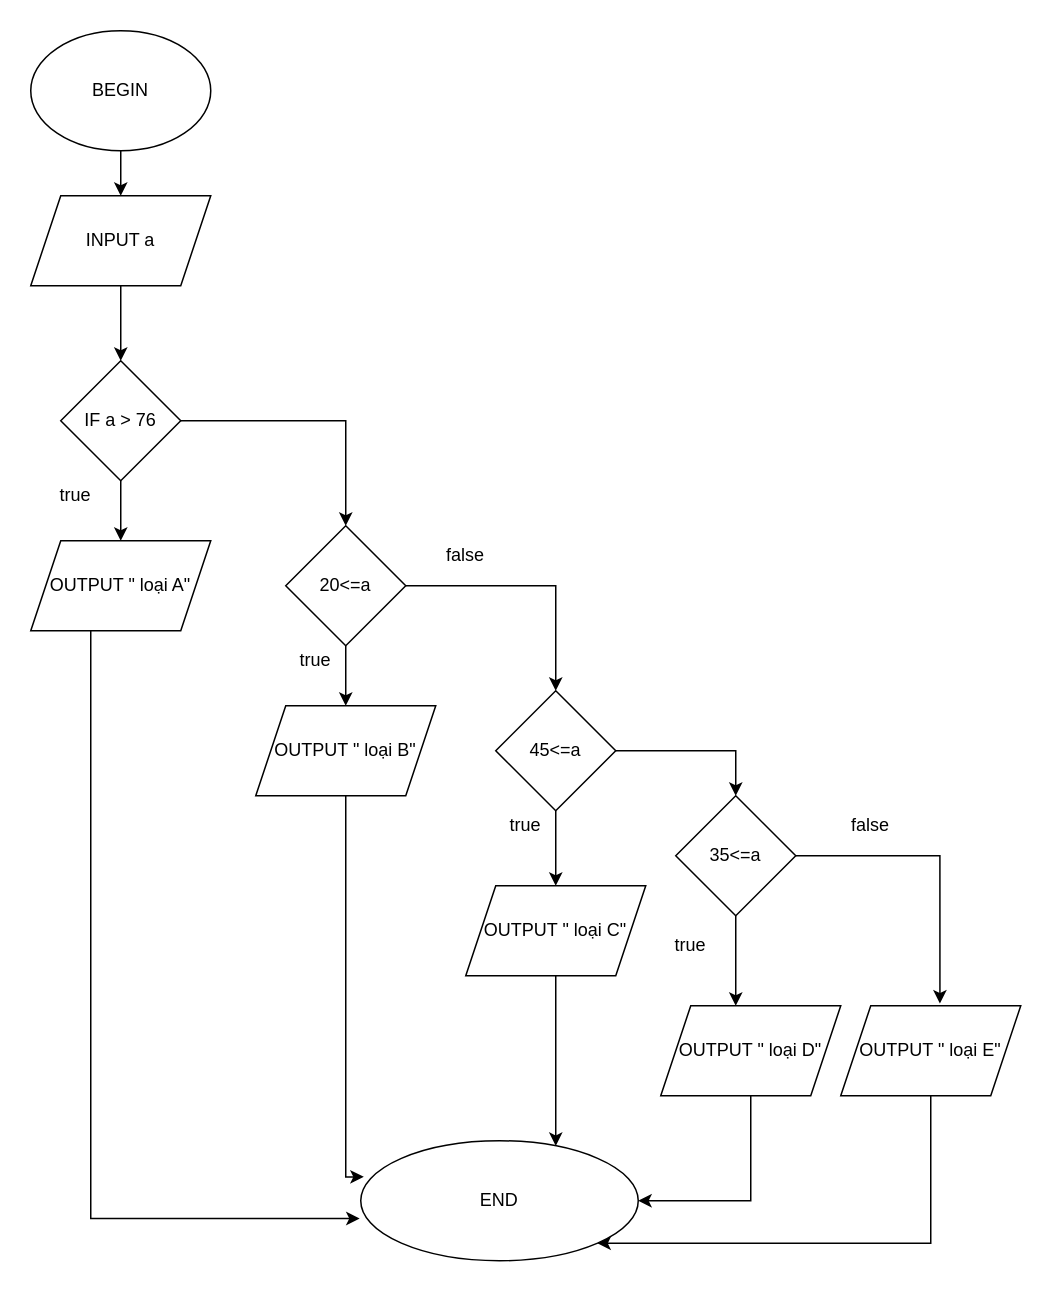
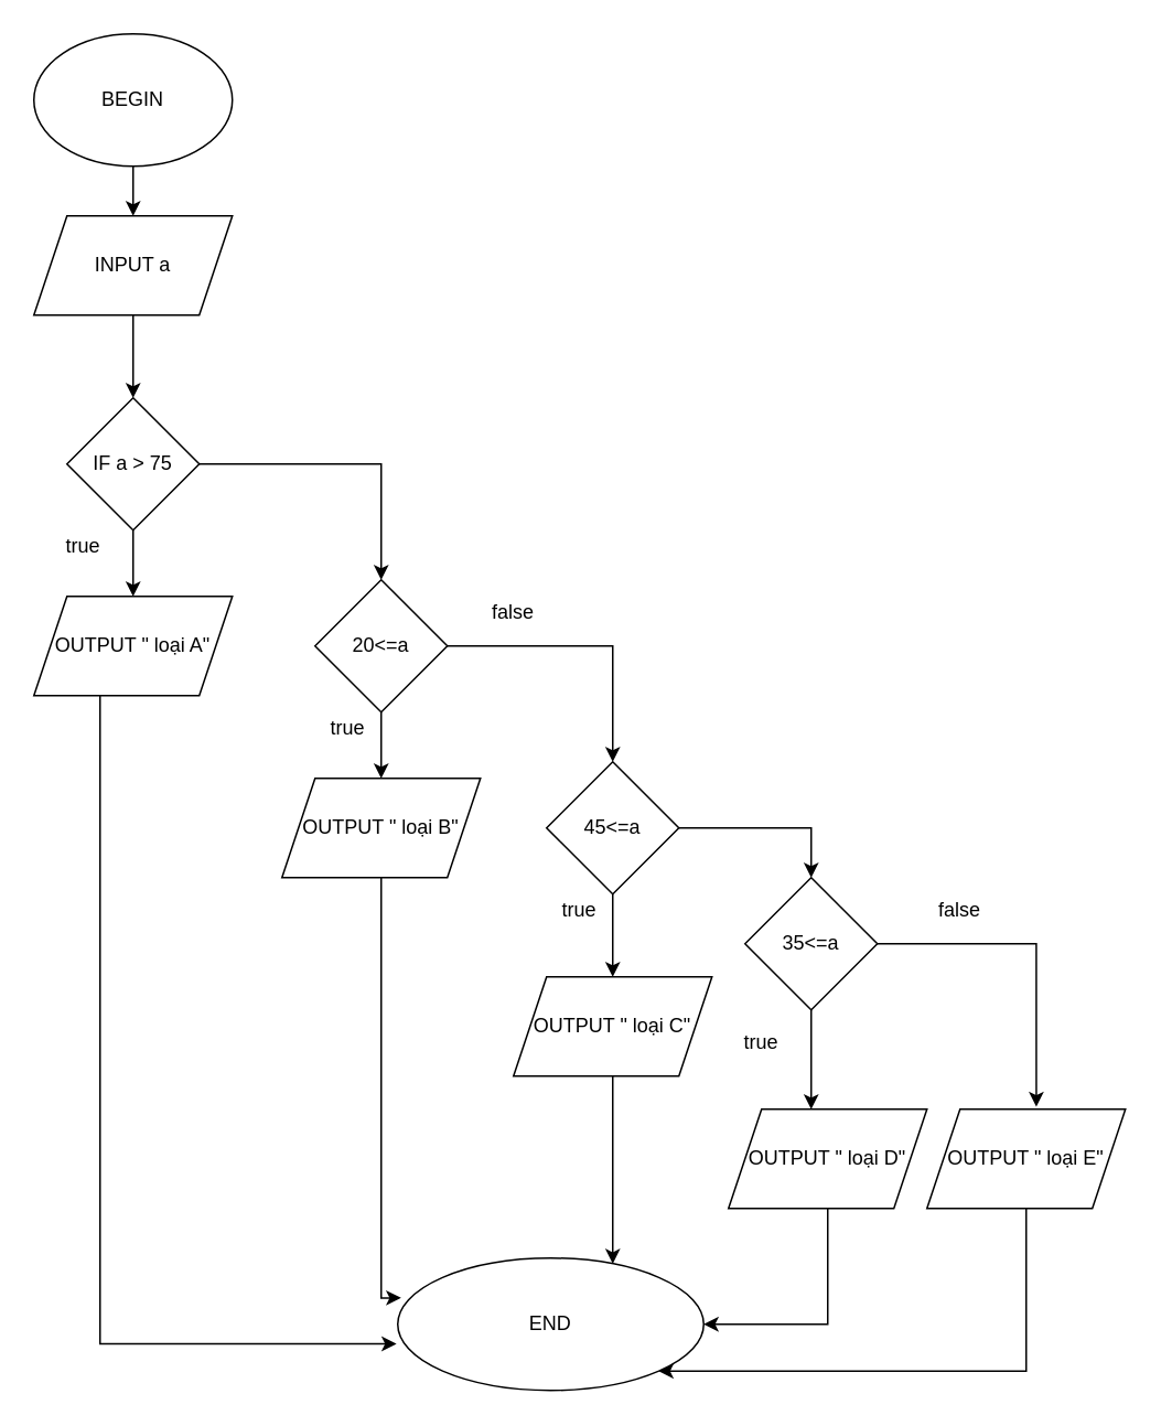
  <mxCell id="0" />
  <mxCell id="1" parent="0" />
  <mxCell id="2" value="" style="edgeStyle=orthogonalEdgeStyle;rounded=0;orthogonalLoop=1;jettySize=auto;html=1;" edge="1" parent="1" source="3" target="5"><mxGeometry relative="1" as="geometry" /></mxCell>
  <mxCell id="3" value="BEGIN" style="ellipse;whiteSpace=wrap;html=1;" vertex="1" parent="1"><mxGeometry x="20" y="20" width="120" height="80" as="geometry" /></mxCell>
  <mxCell id="4" value="" style="edgeStyle=orthogonalEdgeStyle;rounded=0;orthogonalLoop=1;jettySize=auto;html=1;" edge="1" parent="1" source="5" target="8"><mxGeometry relative="1" as="geometry" /></mxCell>
  <mxCell id="5" value="INPUT a" style="shape=parallelogram;perimeter=parallelogramPerimeter;whiteSpace=wrap;html=1;fixedSize=1;" vertex="1" parent="1"><mxGeometry x="20" y="130" width="120" height="60" as="geometry" /></mxCell>
  <mxCell id="6" value="" style="edgeStyle=orthogonalEdgeStyle;rounded=0;orthogonalLoop=1;jettySize=auto;html=1;" edge="1" parent="1" source="8" target="10"><mxGeometry relative="1" as="geometry" /></mxCell>
  <mxCell id="7" style="edgeStyle=orthogonalEdgeStyle;rounded=0;orthogonalLoop=1;jettySize=auto;html=1;entryX=0.5;entryY=0;entryDx=0;entryDy=0;" edge="1" parent="1" source="8" target="13"><mxGeometry relative="1" as="geometry" /></mxCell>
- <mxCell id="8" value="IF a &amp;gt; 76" style="rhombus;whiteSpace=wrap;html=1;" vertex="1" parent="1"><mxGeometry x="40" y="240" width="80" height="80" as="geometry" /></mxCell>
+ <mxCell id="8" value="IF a &amp;gt; 75" style="rhombus;whiteSpace=wrap;html=1;" vertex="1" parent="1"><mxGeometry x="40" y="240" width="80" height="80" as="geometry" /></mxCell>
  <mxCell id="9" style="edgeStyle=orthogonalEdgeStyle;rounded=0;orthogonalLoop=1;jettySize=auto;html=1;entryX=-0.004;entryY=0.648;entryDx=0;entryDy=0;entryPerimeter=0;" edge="1" parent="1" source="10" target="34"><mxGeometry relative="1" as="geometry"><Array as="points"><mxPoint x="60" y="812" /></Array></mxGeometry></mxCell>
  <mxCell id="10" value="OUTPUT &quot; loại A&quot;" style="shape=parallelogram;perimeter=parallelogramPerimeter;whiteSpace=wrap;html=1;fixedSize=1;" vertex="1" parent="1"><mxGeometry x="20" y="360" width="120" height="60" as="geometry" /></mxCell>
  <mxCell id="11" value="" style="edgeStyle=orthogonalEdgeStyle;rounded=0;orthogonalLoop=1;jettySize=auto;html=1;" edge="1" parent="1" source="13" target="15"><mxGeometry relative="1" as="geometry" /></mxCell>
  <mxCell id="12" style="edgeStyle=orthogonalEdgeStyle;rounded=0;orthogonalLoop=1;jettySize=auto;html=1;" edge="1" parent="1" source="13" target="18"><mxGeometry relative="1" as="geometry" /></mxCell>
  <mxCell id="13" value="20&amp;lt;=a" style="rhombus;whiteSpace=wrap;html=1;" vertex="1" parent="1"><mxGeometry x="190" y="350" width="80" height="80" as="geometry" /></mxCell>
  <mxCell id="14" style="edgeStyle=orthogonalEdgeStyle;rounded=0;orthogonalLoop=1;jettySize=auto;html=1;entryX=0.011;entryY=0.301;entryDx=0;entryDy=0;entryPerimeter=0;" edge="1" parent="1" source="15" target="34"><mxGeometry relative="1" as="geometry"><mxPoint x="230" y="790" as="targetPoint" /><Array as="points"><mxPoint x="230" y="784" /></Array></mxGeometry></mxCell>
  <mxCell id="15" value="OUTPUT &quot; loại B&quot;" style="shape=parallelogram;perimeter=parallelogramPerimeter;whiteSpace=wrap;html=1;fixedSize=1;" vertex="1" parent="1"><mxGeometry x="170" y="470" width="120" height="60" as="geometry" /></mxCell>
  <mxCell id="16" value="" style="edgeStyle=orthogonalEdgeStyle;rounded=0;orthogonalLoop=1;jettySize=auto;html=1;" edge="1" parent="1" source="18" target="20"><mxGeometry relative="1" as="geometry" /></mxCell>
  <mxCell id="17" style="edgeStyle=orthogonalEdgeStyle;rounded=0;orthogonalLoop=1;jettySize=auto;html=1;entryX=0.5;entryY=0;entryDx=0;entryDy=0;" edge="1" parent="1" source="18" target="23"><mxGeometry relative="1" as="geometry"><Array as="points"><mxPoint x="490" y="500" /></Array></mxGeometry></mxCell>
  <mxCell id="18" value="45&amp;lt;=a" style="rhombus;whiteSpace=wrap;html=1;" vertex="1" parent="1"><mxGeometry x="330" y="460" width="80" height="80" as="geometry" /></mxCell>
  <mxCell id="19" style="edgeStyle=orthogonalEdgeStyle;rounded=0;orthogonalLoop=1;jettySize=auto;html=1;" edge="1" parent="1" source="20" target="34"><mxGeometry relative="1" as="geometry"><Array as="points"><mxPoint x="370" y="800" /></Array></mxGeometry></mxCell>
  <mxCell id="20" value="OUTPUT &quot; loại C&quot;" style="shape=parallelogram;perimeter=parallelogramPerimeter;whiteSpace=wrap;html=1;fixedSize=1;" vertex="1" parent="1"><mxGeometry x="310" y="590" width="120" height="60" as="geometry" /></mxCell>
  <mxCell id="21" value="" style="edgeStyle=orthogonalEdgeStyle;rounded=0;orthogonalLoop=1;jettySize=auto;html=1;" edge="1" parent="1" source="23" target="25"><mxGeometry relative="1" as="geometry"><Array as="points"><mxPoint x="490" y="650" /><mxPoint x="490" y="650" /></Array></mxGeometry></mxCell>
  <mxCell id="22" style="edgeStyle=orthogonalEdgeStyle;rounded=0;orthogonalLoop=1;jettySize=auto;html=1;entryX=0.551;entryY=-0.025;entryDx=0;entryDy=0;entryPerimeter=0;" edge="1" parent="1" source="23" target="27"><mxGeometry relative="1" as="geometry" /></mxCell>
  <mxCell id="23" value="35&amp;lt;=a" style="rhombus;whiteSpace=wrap;html=1;" vertex="1" parent="1"><mxGeometry x="450" y="530" width="80" height="80" as="geometry" /></mxCell>
  <mxCell id="24" style="edgeStyle=orthogonalEdgeStyle;rounded=0;orthogonalLoop=1;jettySize=auto;html=1;entryX=1;entryY=0.5;entryDx=0;entryDy=0;" edge="1" parent="1" source="25" target="34"><mxGeometry relative="1" as="geometry"><Array as="points"><mxPoint x="500" y="800" /></Array></mxGeometry></mxCell>
  <mxCell id="25" value="OUTPUT &quot; loại D&quot;" style="shape=parallelogram;perimeter=parallelogramPerimeter;whiteSpace=wrap;html=1;fixedSize=1;" vertex="1" parent="1"><mxGeometry x="440" y="670" width="120" height="60" as="geometry" /></mxCell>
  <mxCell id="26" style="edgeStyle=orthogonalEdgeStyle;rounded=0;orthogonalLoop=1;jettySize=auto;html=1;entryX=1;entryY=1;entryDx=0;entryDy=0;" edge="1" parent="1" source="27" target="34"><mxGeometry relative="1" as="geometry"><Array as="points"><mxPoint x="620" y="828" /></Array></mxGeometry></mxCell>
  <mxCell id="27" value="OUTPUT &quot; loại E&quot;" style="shape=parallelogram;perimeter=parallelogramPerimeter;whiteSpace=wrap;html=1;fixedSize=1;" vertex="1" parent="1"><mxGeometry x="560" y="670" width="120" height="60" as="geometry" /></mxCell>
  <mxCell id="28" value="true" style="text;html=1;strokeColor=none;fillColor=none;align=center;verticalAlign=middle;whiteSpace=wrap;rounded=0;" vertex="1" parent="1"><mxGeometry x="30" y="320" width="40" height="20" as="geometry" /></mxCell>
  <mxCell id="29" value="false" style="text;html=1;strokeColor=none;fillColor=none;align=center;verticalAlign=middle;whiteSpace=wrap;rounded=0;" vertex="1" parent="1"><mxGeometry x="290" y="360" width="40" height="20" as="geometry" /></mxCell>
  <mxCell id="30" value="true" style="text;html=1;strokeColor=none;fillColor=none;align=center;verticalAlign=middle;whiteSpace=wrap;rounded=0;" vertex="1" parent="1"><mxGeometry x="190" y="430" width="40" height="20" as="geometry" /></mxCell>
  <mxCell id="31" value="true" style="text;html=1;strokeColor=none;fillColor=none;align=center;verticalAlign=middle;whiteSpace=wrap;rounded=0;" vertex="1" parent="1"><mxGeometry x="330" y="540" width="40" height="20" as="geometry" /></mxCell>
  <mxCell id="32" value="false" style="text;html=1;strokeColor=none;fillColor=none;align=center;verticalAlign=middle;whiteSpace=wrap;rounded=0;" vertex="1" parent="1"><mxGeometry x="560" y="540" width="40" height="20" as="geometry" /></mxCell>
  <mxCell id="33" value="true" style="text;html=1;strokeColor=none;fillColor=none;align=center;verticalAlign=middle;whiteSpace=wrap;rounded=0;" vertex="1" parent="1"><mxGeometry x="440" y="620" width="40" height="20" as="geometry" /></mxCell>
  <mxCell id="34" value="END" style="ellipse;whiteSpace=wrap;html=1;" vertex="1" parent="1"><mxGeometry x="240" y="760" width="185" height="80" as="geometry" /></mxCell>
